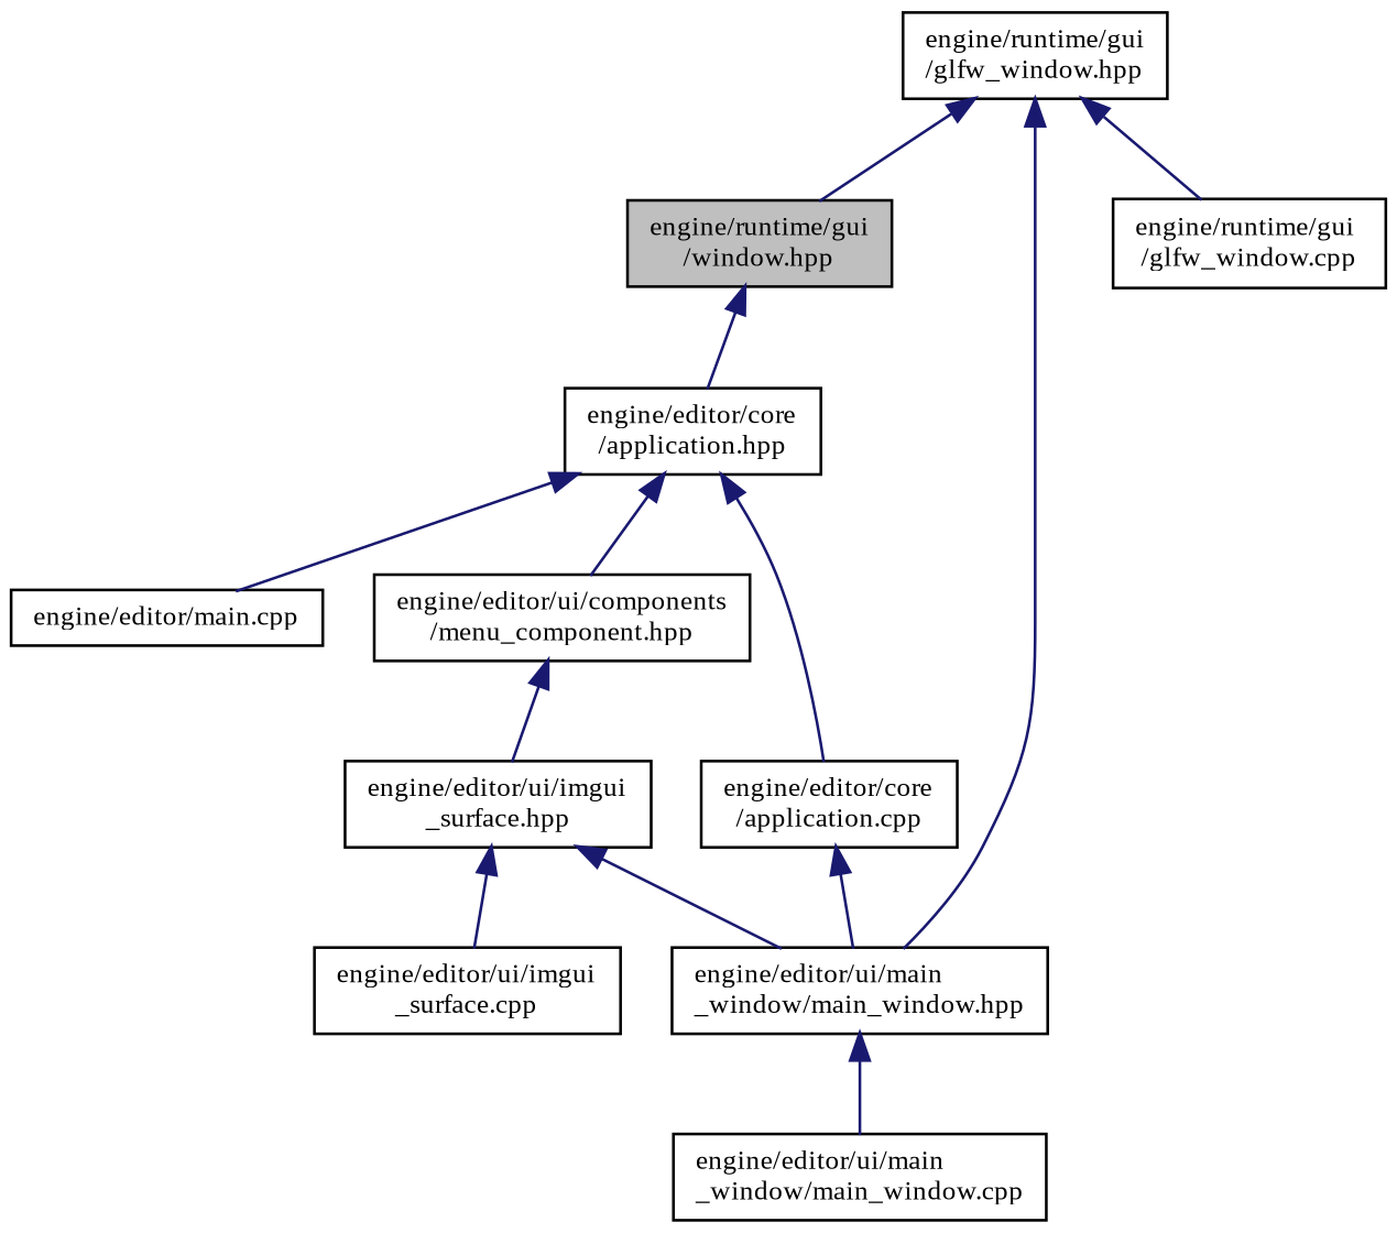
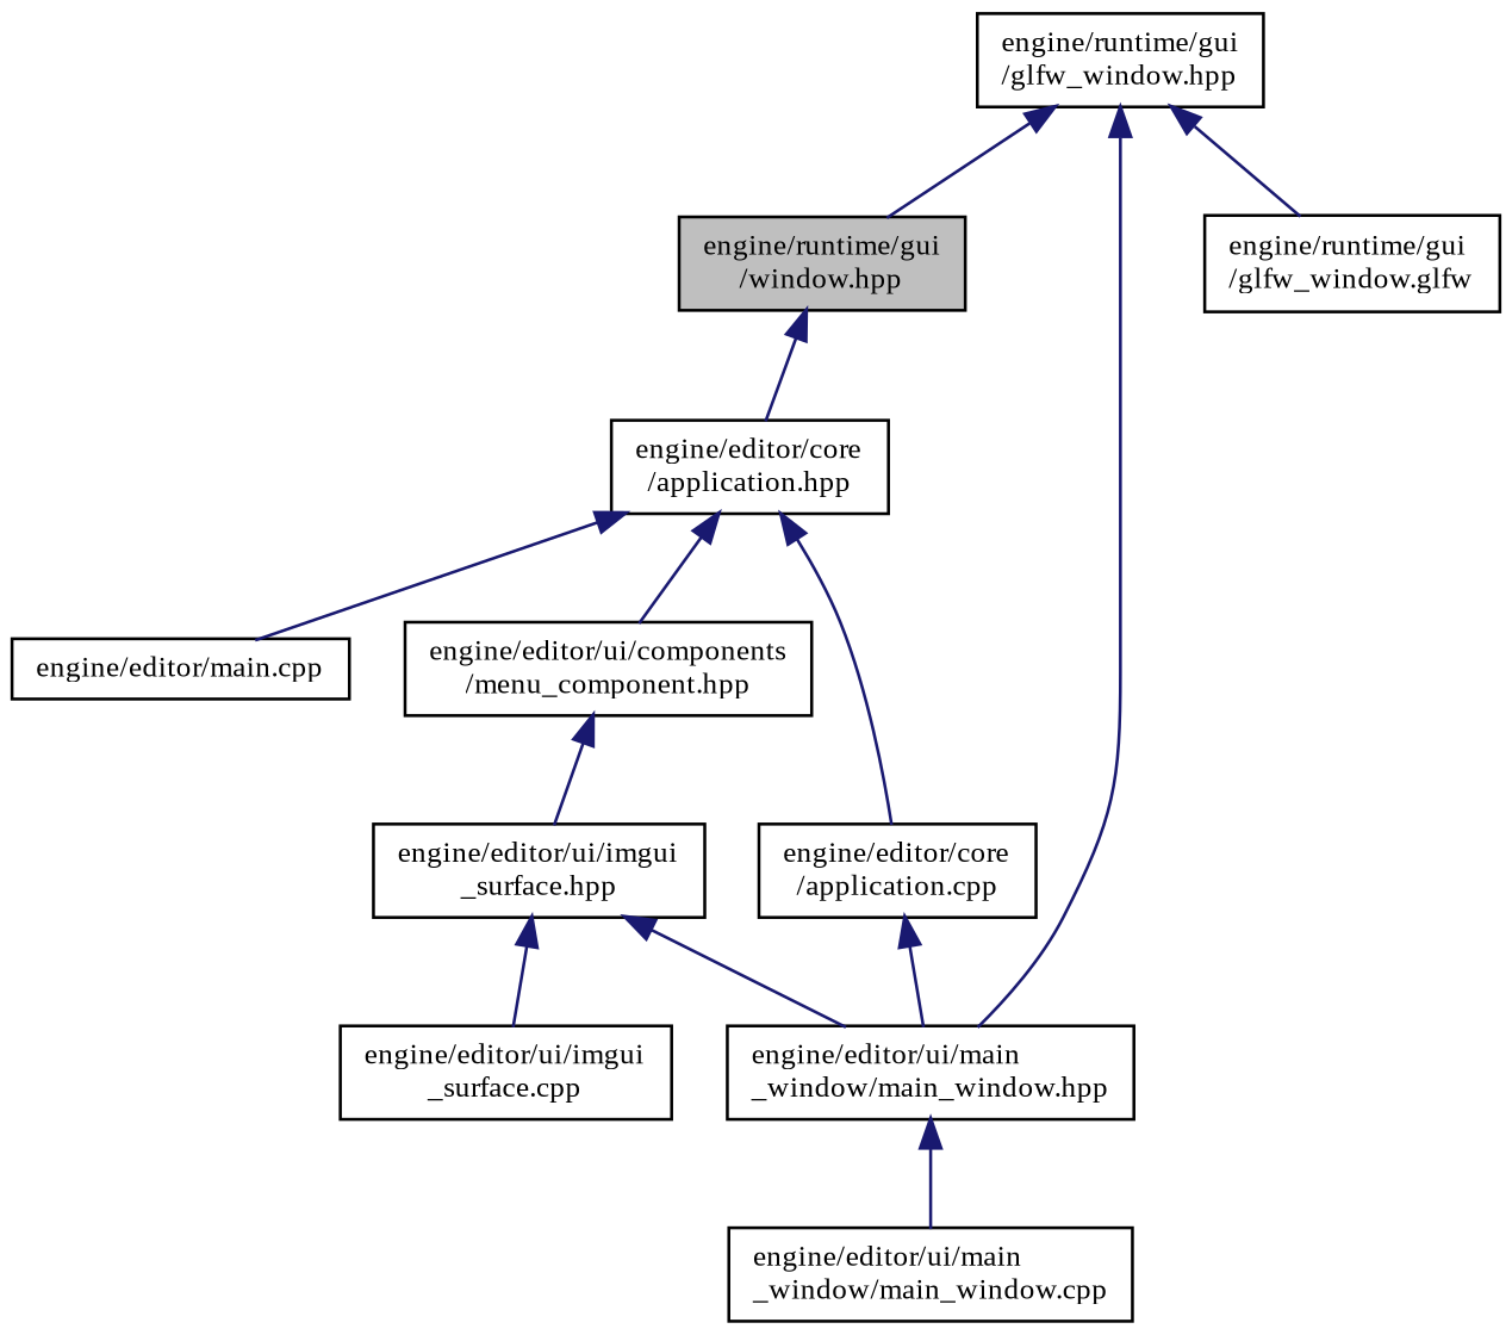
  digraph {
    fontname="Liberation Serif"
    node [color=black fillcolor=white fontname="Liberation Serif" fontsize=10 shape=record style=filled]
    edge [color=midnightblue dir=back fontname="Liberation Serif" fontsize=10 labelfontname=Helvetica labelfontsize=10 style=solid]
    n1 [fillcolor=grey75 fontcolor=black height=0.2 label="engine/runtime/gui\l/window.hpp" width=0.4]
    n2 [height=0.2 label="engine/editor/core\l/application.hpp" width=0.4]
    n3 [height=0.2 label="engine/editor/core\l/application.cpp" width=0.4]
    n4 [height=0.2 label="engine/editor/main.cpp" width=0.4]
    n5 [height=0.2 label="engine/editor/ui/components\l/menu_component.hpp" width=0.4]
    n6 [height=0.2 label="engine/runtime/gui\l/glfw_window.hpp" width=0.4]
    n7 [height=0.2 label="engine/editor/ui/main\l_window/main_window.hpp" width=0.4]
-   n8 [height=0.2 label="engine/runtime/gui\l/glfw_window.cpp" width=0.4]
+   n8 [height=0.2 label="engine/runtime/gui\l/glfw_window.glfw" width=0.4]
    n9 [height=0.2 label="engine/editor/ui/imgui\l_surface.hpp" width=0.4]
    n10 [height=0.2 label="engine/editor/ui/imgui\l_surface.cpp" width=0.4]
    n11 [height=0.2 label="engine/editor/ui/main\l_window/main_window.cpp" width=0.4]
    n1 -> n2
    n2 -> n3
    n2 -> n4
    n2 -> n5
    n3 -> n7
    n5 -> n9
    n6 -> n1
    n6 -> n7
    n6 -> n8
    n7 -> n11
    n9 -> n7
    n9 -> n10
  }
